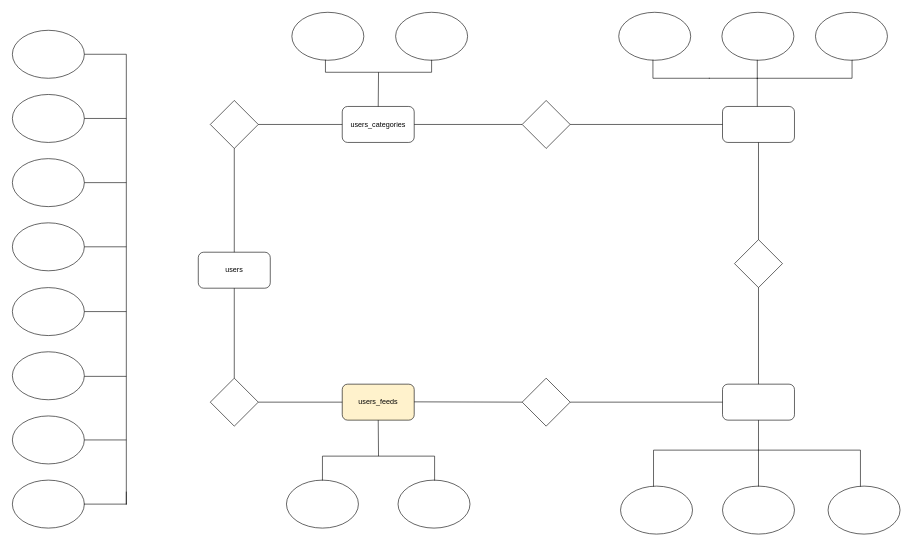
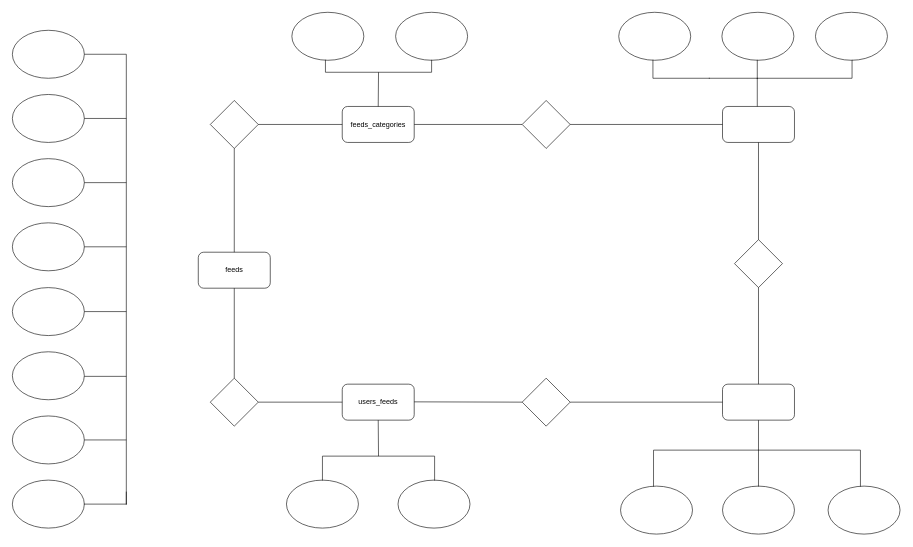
  <mxCell id="0" />
  <mxCell id="1" parent="0" />
  <mxCell id="2" value="" style="ellipse;whiteSpace=wrap;html=1;" vertex="1" parent="1"><mxGeometry x="20" y="50" width="120" height="80" as="geometry" /></mxCell>
  <mxCell id="3" value="" style="ellipse;whiteSpace=wrap;html=1;" vertex="1" parent="1"><mxGeometry x="20" y="157" width="120" height="80" as="geometry" /></mxCell>
  <mxCell id="4" value="" style="ellipse;whiteSpace=wrap;html=1;" vertex="1" parent="1"><mxGeometry x="20" y="264" width="120" height="80" as="geometry" /></mxCell>
  <mxCell id="5" value="" style="ellipse;whiteSpace=wrap;html=1;" vertex="1" parent="1"><mxGeometry x="20" y="371" width="120" height="80" as="geometry" /></mxCell>
  <mxCell id="6" value="" style="ellipse;whiteSpace=wrap;html=1;flipV=1;" vertex="1" parent="1"><mxGeometry x="20" y="479" width="120" height="80" as="geometry" /></mxCell>
  <mxCell id="7" value="" style="ellipse;whiteSpace=wrap;html=1;" vertex="1" parent="1"><mxGeometry x="20" y="586" width="120" height="80" as="geometry" /></mxCell>
  <mxCell id="8" value="" style="ellipse;whiteSpace=wrap;html=1;" vertex="1" parent="1"><mxGeometry x="20" y="693" width="120" height="80" as="geometry" /></mxCell>
- <mxCell id="9" value="users" style="rounded=1;whiteSpace=wrap;html=1;" vertex="1" parent="1"><mxGeometry x="330" y="420" width="120" height="60" as="geometry" /></mxCell>
+ <mxCell id="9" value="feeds" style="rounded=1;whiteSpace=wrap;html=1;" vertex="1" parent="1"><mxGeometry x="330" y="420" width="120" height="60" as="geometry" /></mxCell>
  <mxCell id="10" value="" style="ellipse;whiteSpace=wrap;html=1;" vertex="1" parent="1"><mxGeometry x="20" y="800" width="120" height="80" as="geometry" /></mxCell>
- <mxCell id="11" value="users_categories" style="rounded=1;whiteSpace=wrap;html=1;" vertex="1" parent="1"><mxGeometry x="570" y="177" width="120" height="60" as="geometry" /></mxCell>
- <mxCell id="12" value="users_feeds" style="rounded=1;whiteSpace=wrap;html=1;fillColor=#fff2cc;" vertex="1" parent="1"><mxGeometry x="570" y="640" width="120" height="60" as="geometry" /></mxCell>
+ <mxCell id="11" value="feeds_categories" style="rounded=1;whiteSpace=wrap;html=1;" vertex="1" parent="1"><mxGeometry x="570" y="177" width="120" height="60" as="geometry" /></mxCell>
+ <mxCell id="12" value="users_feeds" style="rounded=1;whiteSpace=wrap;html=1;" vertex="1" parent="1"><mxGeometry x="570" y="640" width="120" height="60" as="geometry" /></mxCell>
  <mxCell id="13" value="" style="rhombus;whiteSpace=wrap;html=1;" vertex="1" parent="1"><mxGeometry x="350" y="630" width="80" height="80" as="geometry" /></mxCell>
  <mxCell id="14" value="" style="rhombus;whiteSpace=wrap;html=1;" vertex="1" parent="1"><mxGeometry x="350" y="167" width="80" height="80" as="geometry" /></mxCell>
  <mxCell id="15" value="" style="rhombus;whiteSpace=wrap;html=1;" vertex="1" parent="1"><mxGeometry x="870" y="167" width="80" height="80" as="geometry" /></mxCell>
  <mxCell id="16" value="" style="rhombus;whiteSpace=wrap;html=1;direction=south;" vertex="1" parent="1"><mxGeometry x="870" y="630" width="80" height="80" as="geometry" /></mxCell>
  <mxCell id="17" value="" style="rounded=1;whiteSpace=wrap;html=1;" vertex="1" parent="1"><mxGeometry x="1204" y="177" width="120" height="60" as="geometry" /></mxCell>
  <mxCell id="18" value="" style="rounded=1;whiteSpace=wrap;html=1;" vertex="1" parent="1"><mxGeometry x="1204" y="640" width="120" height="60" as="geometry" /></mxCell>
  <mxCell id="19" value="" style="rhombus;whiteSpace=wrap;html=1;" vertex="1" parent="1"><mxGeometry x="1224" y="399" width="80" height="80" as="geometry" /></mxCell>
  <mxCell id="20" value="" style="ellipse;whiteSpace=wrap;html=1;" vertex="1" parent="1"><mxGeometry x="486" y="20" width="120" height="80" as="geometry" /></mxCell>
  <mxCell id="21" value="" style="ellipse;whiteSpace=wrap;html=1;" vertex="1" parent="1"><mxGeometry x="659" y="20" width="120" height="80" as="geometry" /></mxCell>
  <mxCell id="22" value="" style="ellipse;whiteSpace=wrap;html=1;" vertex="1" parent="1"><mxGeometry x="477" y="800" width="120" height="80" as="geometry" /></mxCell>
  <mxCell id="23" value="" style="ellipse;whiteSpace=wrap;html=1;" vertex="1" parent="1"><mxGeometry x="663" y="800" width="120" height="80" as="geometry" /></mxCell>
  <mxCell id="24" value="" style="ellipse;whiteSpace=wrap;html=1;" vertex="1" parent="1"><mxGeometry x="1031" y="20" width="120" height="80" as="geometry" /></mxCell>
  <mxCell id="25" value="" style="ellipse;whiteSpace=wrap;html=1;" vertex="1" parent="1"><mxGeometry x="1203" y="20" width="120" height="80" as="geometry" /></mxCell>
  <mxCell id="26" value="" style="ellipse;whiteSpace=wrap;html=1;" vertex="1" parent="1"><mxGeometry x="1034" y="810" width="120" height="80" as="geometry" /></mxCell>
  <mxCell id="27" value="" style="ellipse;whiteSpace=wrap;html=1;" vertex="1" parent="1"><mxGeometry x="1204" y="810" width="120" height="80" as="geometry" /></mxCell>
  <mxCell id="28" value="" style="ellipse;whiteSpace=wrap;html=1;" vertex="1" parent="1"><mxGeometry x="1359" y="20" width="120" height="80" as="geometry" /></mxCell>
  <mxCell id="29" value="" style="ellipse;whiteSpace=wrap;html=1;" vertex="1" parent="1"><mxGeometry x="1380" y="810" width="120" height="80" as="geometry" /></mxCell>
  <mxCell id="30" value="" style="endArrow=none;html=1;rounded=0;exitX=0.5;exitY=0;exitDx=0;exitDy=0;entryX=0.5;entryY=1;entryDx=0;entryDy=0;" edge="1" parent="1" source="9" target="14"><mxGeometry width="50" height="50" relative="1" as="geometry"><mxPoint x="375" y="360" as="sourcePoint" /><mxPoint x="425" y="310" as="targetPoint" /></mxGeometry></mxCell>
  <mxCell id="31" value="" style="endArrow=none;html=1;rounded=0;entryX=0.5;entryY=1;entryDx=0;entryDy=0;exitX=0.5;exitY=0;exitDx=0;exitDy=0;" edge="1" parent="1" source="13" target="9"><mxGeometry width="50" height="50" relative="1" as="geometry"><mxPoint x="362" y="579.5" as="sourcePoint" /><mxPoint x="412" y="529.5" as="targetPoint" /></mxGeometry></mxCell>
  <mxCell id="32" value="" style="endArrow=none;html=1;rounded=0;entryX=0;entryY=0.5;entryDx=0;entryDy=0;exitX=1;exitY=0.5;exitDx=0;exitDy=0;" edge="1" parent="1" source="13" target="12"><mxGeometry width="50" height="50" relative="1" as="geometry"><mxPoint x="460" y="695" as="sourcePoint" /><mxPoint x="510" y="645" as="targetPoint" /></mxGeometry></mxCell>
  <mxCell id="33" value="" style="endArrow=none;html=1;rounded=0;entryX=0.5;entryY=1;entryDx=0;entryDy=0;exitX=1;exitY=0.5;exitDx=0;exitDy=0;" edge="1" parent="1" target="16"><mxGeometry width="50" height="50" relative="1" as="geometry"><mxPoint x="690" y="669.5" as="sourcePoint" /><mxPoint x="830" y="669.5" as="targetPoint" /></mxGeometry></mxCell>
  <mxCell id="34" value="" style="endArrow=none;html=1;rounded=0;entryX=0;entryY=0.5;entryDx=0;entryDy=0;exitX=1;exitY=0.5;exitDx=0;exitDy=0;" edge="1" parent="1" source="14" target="11"><mxGeometry width="50" height="50" relative="1" as="geometry"><mxPoint x="450" y="220" as="sourcePoint" /><mxPoint x="540" y="210" as="targetPoint" /></mxGeometry></mxCell>
  <mxCell id="35" value="" style="endArrow=none;html=1;rounded=0;entryX=0;entryY=0.5;entryDx=0;entryDy=0;exitX=1;exitY=0.5;exitDx=0;exitDy=0;" edge="1" parent="1" source="11" target="15"><mxGeometry width="50" height="50" relative="1" as="geometry"><mxPoint x="750" y="237" as="sourcePoint" /><mxPoint x="800" y="187" as="targetPoint" /></mxGeometry></mxCell>
  <mxCell id="36" value="" style="endArrow=none;html=1;rounded=0;exitX=1;exitY=0.5;exitDx=0;exitDy=0;entryX=0;entryY=0.5;entryDx=0;entryDy=0;" edge="1" parent="1" source="15" target="17"><mxGeometry width="50" height="50" relative="1" as="geometry"><mxPoint x="1130" y="290" as="sourcePoint" /><mxPoint x="1180" y="240" as="targetPoint" /><Array as="points" /></mxGeometry></mxCell>
  <mxCell id="37" value="" style="endArrow=none;html=1;rounded=0;entryX=0.5;entryY=1;entryDx=0;entryDy=0;exitX=0.5;exitY=0;exitDx=0;exitDy=0;" edge="1" parent="1" source="19" target="17"><mxGeometry width="50" height="50" relative="1" as="geometry"><mxPoint x="1239" y="360" as="sourcePoint" /><mxPoint x="1289" y="310" as="targetPoint" /></mxGeometry></mxCell>
  <mxCell id="38" value="" style="endArrow=none;html=1;rounded=0;entryX=0.5;entryY=1;entryDx=0;entryDy=0;exitX=0.5;exitY=0;exitDx=0;exitDy=0;" edge="1" parent="1" source="18" target="19"><mxGeometry width="50" height="50" relative="1" as="geometry"><mxPoint x="1239" y="605" as="sourcePoint" /><mxPoint x="1289" y="555" as="targetPoint" /></mxGeometry></mxCell>
  <mxCell id="39" value="" style="endArrow=none;html=1;rounded=0;entryX=0;entryY=0.5;entryDx=0;entryDy=0;exitX=0.5;exitY=0;exitDx=0;exitDy=0;" edge="1" parent="1" source="16" target="18"><mxGeometry width="50" height="50" relative="1" as="geometry"><mxPoint x="1040" y="695" as="sourcePoint" /><mxPoint x="1090" y="645" as="targetPoint" /></mxGeometry></mxCell>
  <mxCell id="40" value="" style="endArrow=none;html=1;rounded=0;exitX=0;exitY=0;exitDx=0;exitDy=0;" edge="1" parent="1" source="41"><mxGeometry width="50" height="50" relative="1" as="geometry"><mxPoint x="210" y="850" as="sourcePoint" /><mxPoint x="210" y="90" as="targetPoint" /></mxGeometry></mxCell>
  <mxCell id="41" value="" style="shape=partialRectangle;whiteSpace=wrap;html=1;bottom=0;right=0;fillColor=none;rotation=-180;" vertex="1" parent="1"><mxGeometry x="140" y="820" width="70" height="20" as="geometry" /></mxCell>
  <mxCell id="42" value="" style="line;strokeWidth=1;html=1;" vertex="1" parent="1"><mxGeometry x="140" y="728" width="70" height="10" as="geometry" /></mxCell>
  <mxCell id="43" value="" style="line;strokeWidth=1;html=1;" vertex="1" parent="1"><mxGeometry x="140" y="622" width="70" height="10" as="geometry" /></mxCell>
  <mxCell id="44" value="" style="line;strokeWidth=1;html=1;" vertex="1" parent="1"><mxGeometry x="140" y="514" width="70" height="10" as="geometry" /></mxCell>
  <mxCell id="45" value="" style="line;strokeWidth=1;html=1;" vertex="1" parent="1"><mxGeometry x="140" y="85" width="70" height="10" as="geometry" /></mxCell>
  <mxCell id="46" value="" style="line;strokeWidth=1;html=1;" vertex="1" parent="1"><mxGeometry x="140" y="192" width="70" height="10" as="geometry" /></mxCell>
  <mxCell id="47" value="" style="line;strokeWidth=1;html=1;" vertex="1" parent="1"><mxGeometry x="140" y="299" width="70" height="10" as="geometry" /></mxCell>
  <mxCell id="48" value="" style="line;strokeWidth=1;html=1;" vertex="1" parent="1"><mxGeometry x="140" y="406" width="70" height="10" as="geometry" /></mxCell>
  <mxCell id="49" value="" style="endArrow=none;html=1;rounded=0;exitX=0.5;exitY=0;exitDx=0;exitDy=0;entryX=0.5;entryY=1;entryDx=0;entryDy=0;" edge="1" parent="1" source="11" target="59"><mxGeometry width="50" height="50" relative="1" as="geometry"><mxPoint x="340" y="320" as="sourcePoint" /><mxPoint x="638" y="130" as="targetPoint" /></mxGeometry></mxCell>
  <mxCell id="50" value="" style="shape=partialRectangle;whiteSpace=wrap;html=1;bottom=0;right=0;fillColor=none;direction=west;" vertex="1" parent="1"><mxGeometry x="1182" y="100" width="80" height="30" as="geometry" /></mxCell>
  <mxCell id="51" value="" style="shape=partialRectangle;whiteSpace=wrap;html=1;bottom=1;right=0;fillColor=none;top=0;" vertex="1" parent="1"><mxGeometry x="1088" y="100" width="94" height="30" as="geometry" /></mxCell>
  <mxCell id="52" value="" style="endArrow=none;html=1;rounded=0;entryX=0;entryY=0;entryDx=0;entryDy=0;exitX=0.5;exitY=0;exitDx=0;exitDy=0;" edge="1" parent="1" target="50"><mxGeometry width="50" height="50" relative="1" as="geometry"><mxPoint x="1262" y="177" as="sourcePoint" /><mxPoint x="1022" y="270" as="targetPoint" /></mxGeometry></mxCell>
  <mxCell id="53" value="" style="shape=partialRectangle;whiteSpace=wrap;html=1;bottom=1;right=1;fillColor=none;top=0;left=0;" vertex="1" parent="1"><mxGeometry x="1262" y="100" width="158" height="30" as="geometry" /></mxCell>
  <mxCell id="54" value="" style="shape=partialRectangle;whiteSpace=wrap;html=1;bottom=1;right=1;left=1;top=0;fillColor=none;routingCenterX=-0.5;rotation=-180;" vertex="1" parent="1"><mxGeometry x="537" y="760" width="187" height="40" as="geometry" /></mxCell>
  <mxCell id="55" value="" style="endArrow=none;html=1;rounded=0;entryX=0.5;entryY=1;entryDx=0;entryDy=0;exitX=0.5;exitY=1;exitDx=0;exitDy=0;" edge="1" parent="1" source="54" target="12"><mxGeometry width="50" height="50" relative="1" as="geometry"><mxPoint x="650" y="740" as="sourcePoint" /><mxPoint x="700" y="690" as="targetPoint" /></mxGeometry></mxCell>
  <mxCell id="56" value="" style="shape=partialRectangle;whiteSpace=wrap;html=1;bottom=1;right=1;left=1;top=0;fillColor=none;routingCenterX=-0.5;rotation=-180;" vertex="1" parent="1"><mxGeometry x="1089" y="750" width="175" height="60" as="geometry" /></mxCell>
  <mxCell id="57" value="" style="shape=partialRectangle;whiteSpace=wrap;html=1;bottom=0;right=1;fillColor=none;left=0;" vertex="1" parent="1"><mxGeometry x="1264" y="750" width="170" height="60" as="geometry" /></mxCell>
  <mxCell id="58" value="" style="endArrow=none;html=1;rounded=0;entryX=0.5;entryY=1;entryDx=0;entryDy=0;exitX=0;exitY=0;exitDx=0;exitDy=0;" edge="1" parent="1" source="57" target="18"><mxGeometry width="50" height="50" relative="1" as="geometry"><mxPoint x="1210" y="650" as="sourcePoint" /><mxPoint x="1260" y="600" as="targetPoint" /></mxGeometry></mxCell>
  <mxCell id="59" value="" style="shape=partialRectangle;whiteSpace=wrap;html=1;bottom=1;right=1;left=1;top=0;fillColor=none;routingCenterX=-0.5;" vertex="1" parent="1"><mxGeometry x="542" y="100" width="177" height="20" as="geometry" /></mxCell>
